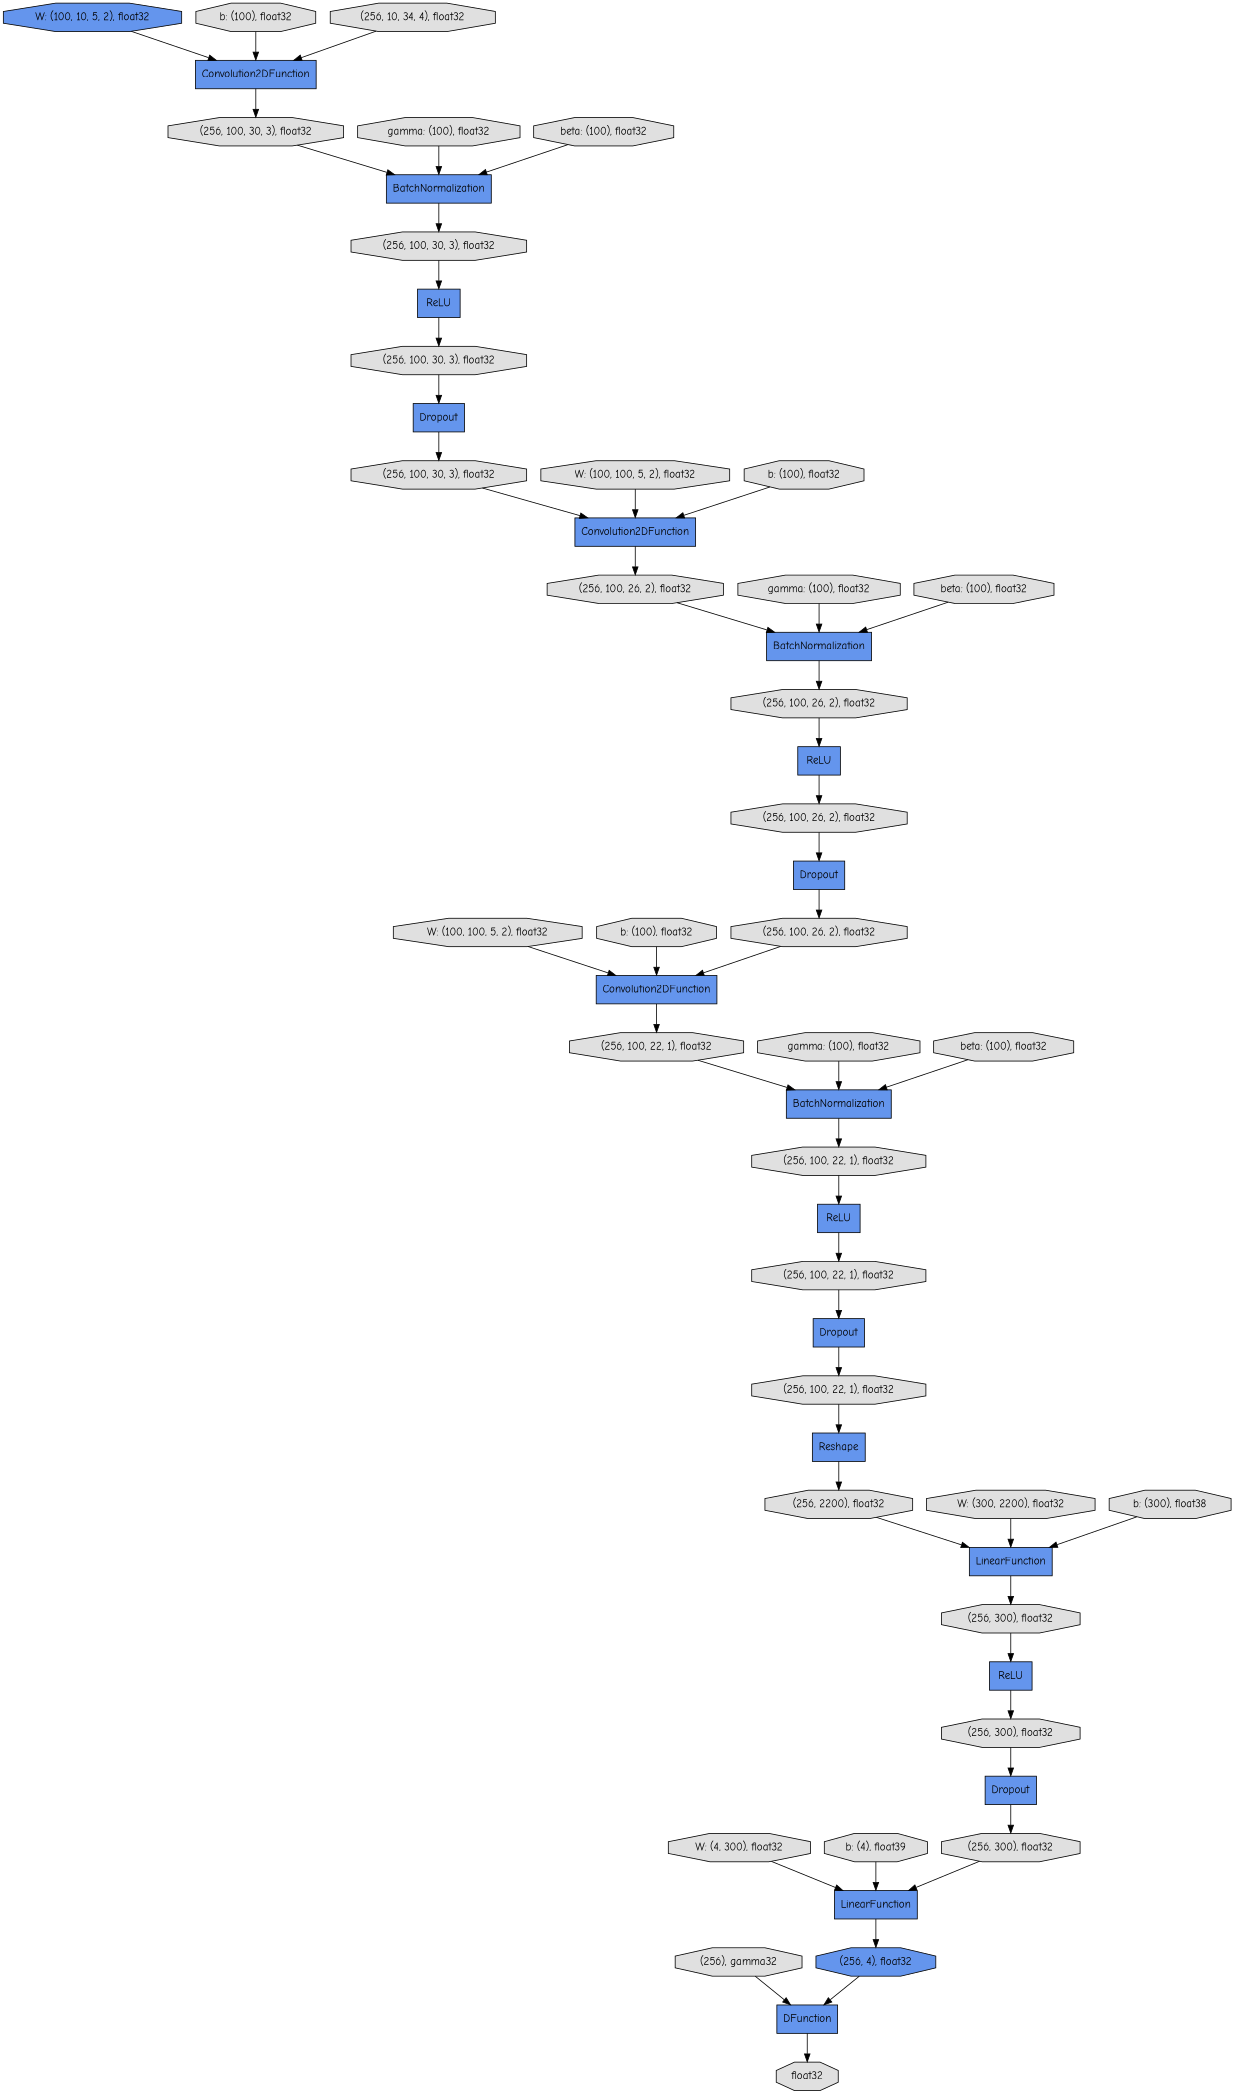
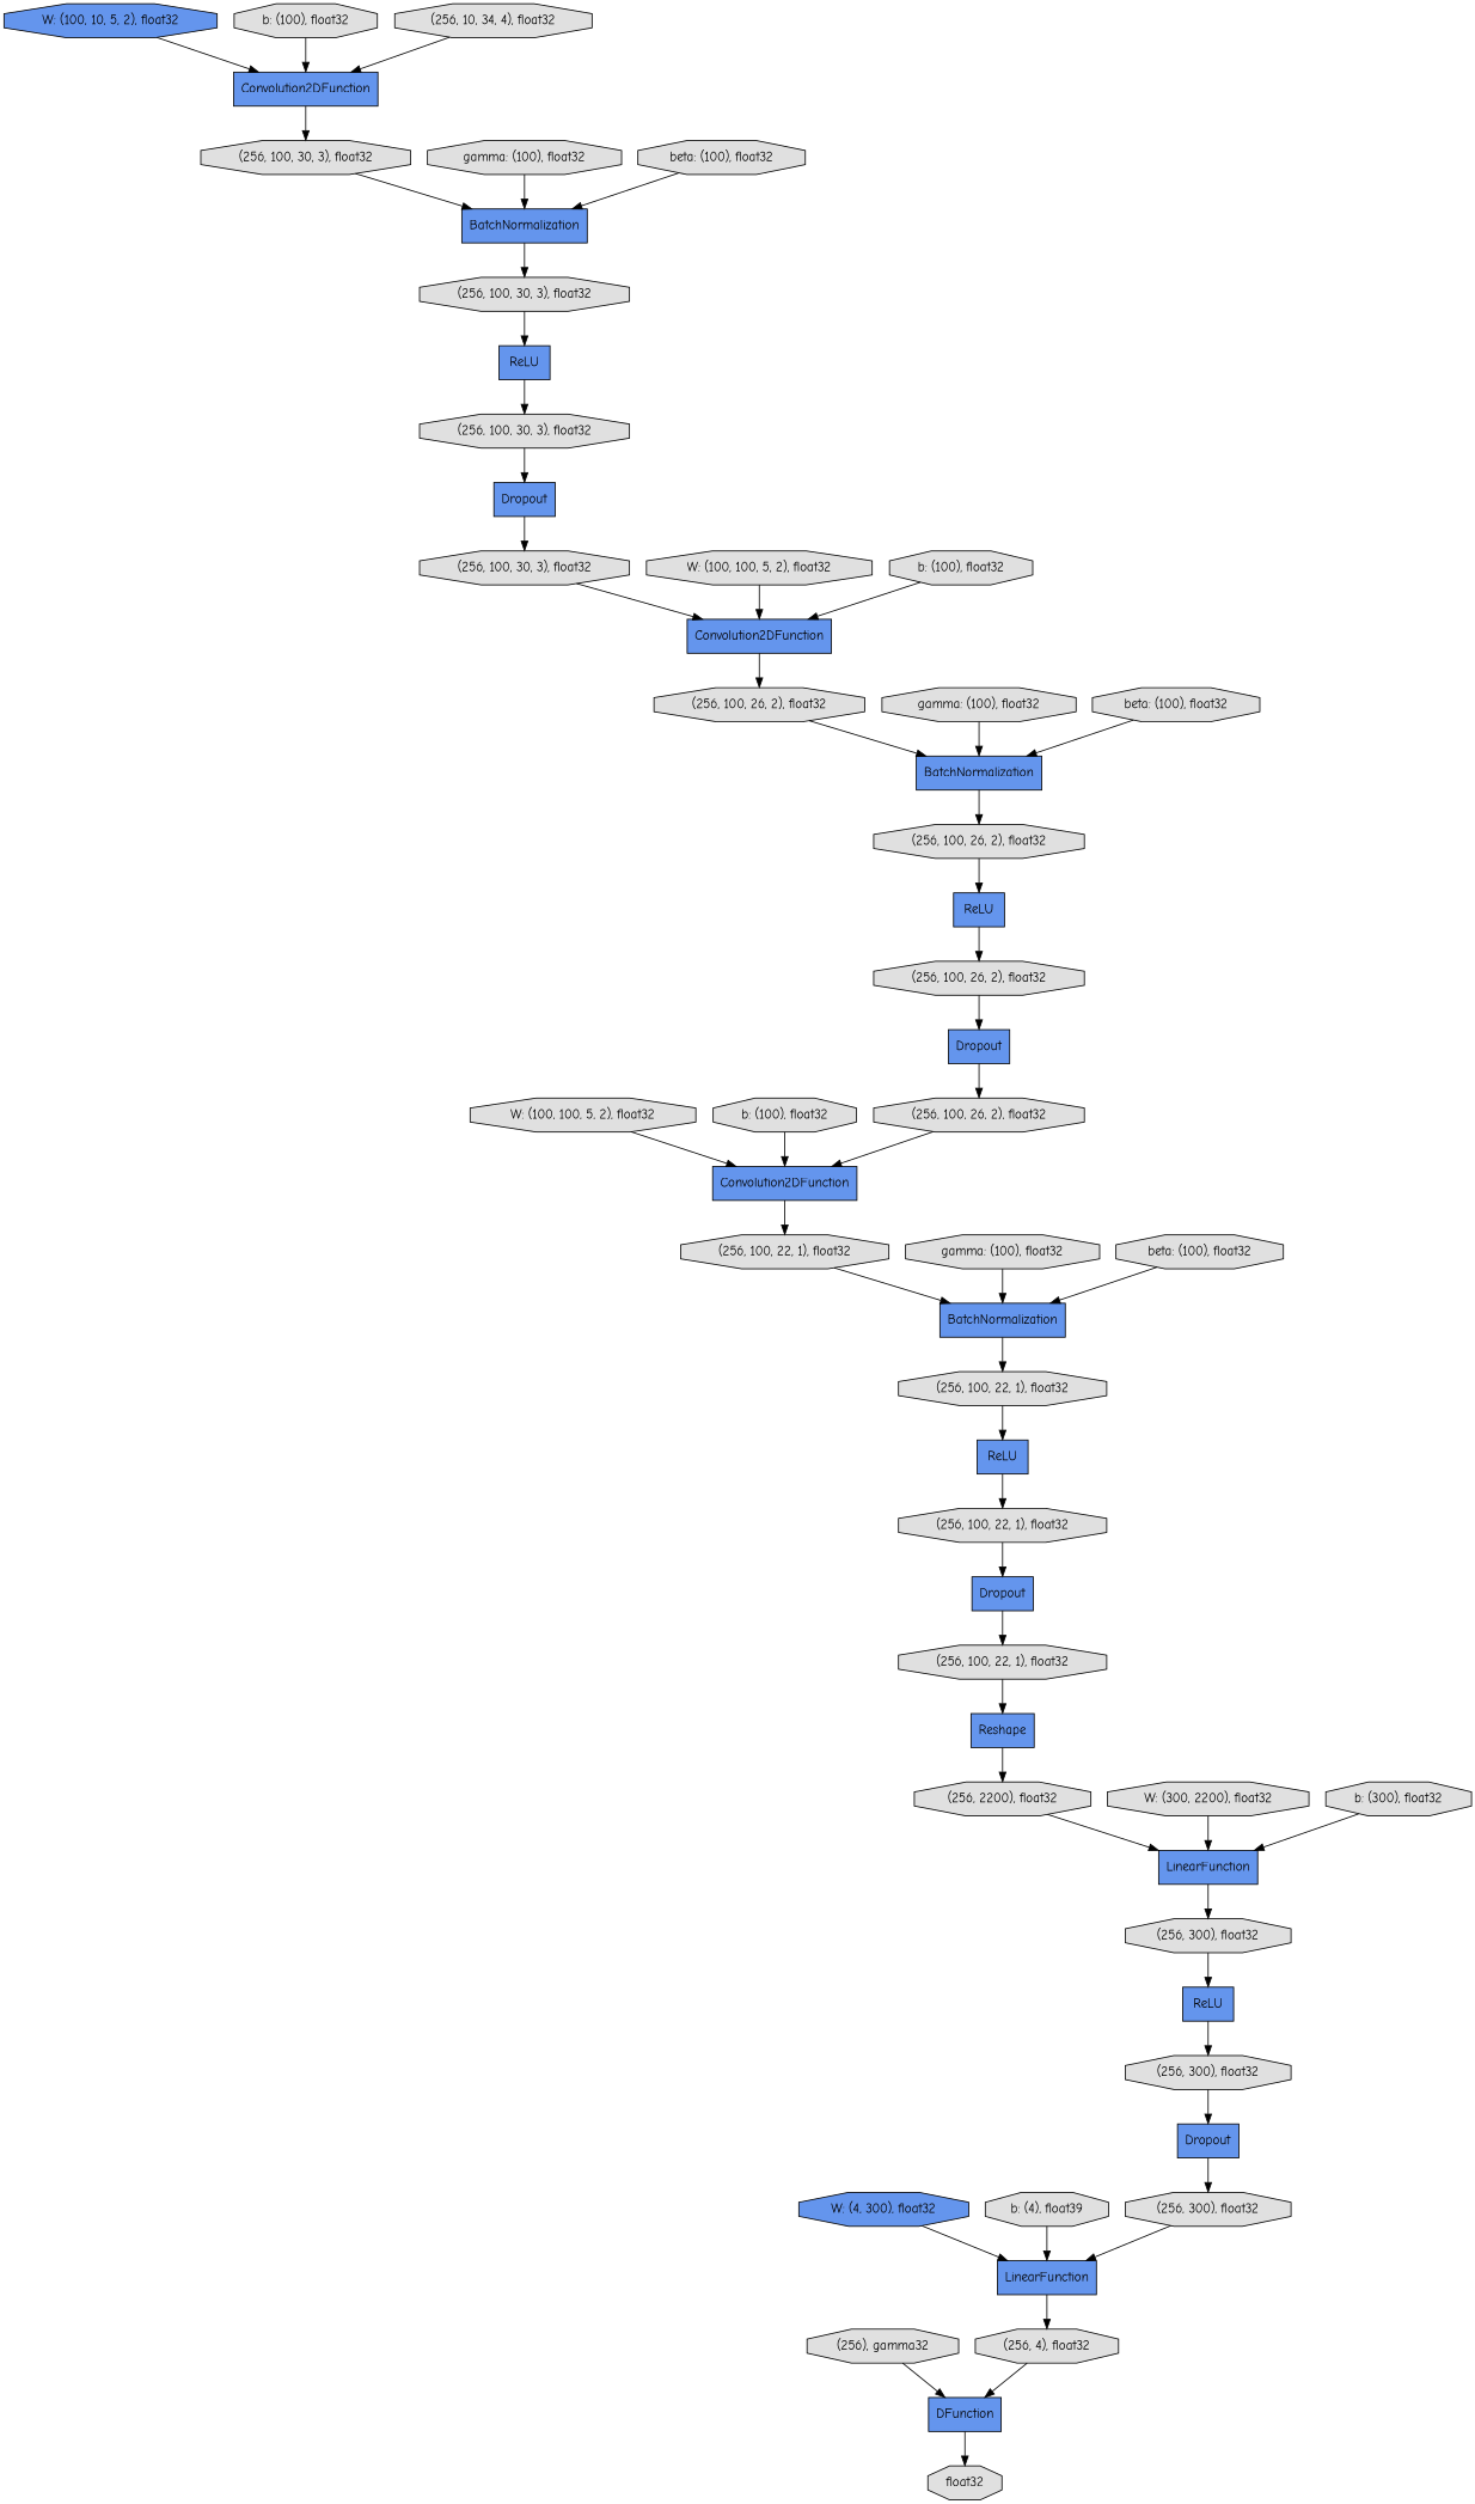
  digraph {
    fontname="Comic Neue"
    rankdir=TB
    node [fillcolor="#E0E0E0" fontname="Comic Neue" shape=octagon style=filled]
    edge [fontname="Comic Neue"]
    n1 [label="(256, 300), float32"]
    n2 [fillcolor="#6495ED" label=ReLU shape=record]
    n3 [label="(256, 300), float32"]
    n4 [fillcolor="#6495ED" label="W: (100, 10, 5, 2), float32"]
    n5 [fillcolor="#6495ED" label=Convolution2DFunction shape=record]
    n6 [label="(256, 100, 30, 3), float32"]
    n7 [fillcolor="#6495ED" label=Convolution2DFunction shape=record]
    n8 [label="(256, 100, 22, 1), float32"]
    n9 [fillcolor="#6495ED" label=BatchNormalization shape=record]
    n10 [fillcolor="#6495ED" label=ReLU shape=record]
    n11 [label="(256, 100, 22, 1), float32"]
    n12 [fillcolor="#6495ED" label=Dropout shape=record]
    n13 [fillcolor="#6495ED" label=Dropout shape=record]
    n14 [label="(256, 300), float32"]
    n15 [label="(256, 100, 30, 3), float32"]
    n16 [fillcolor="#6495ED" label=Convolution2DFunction shape=record]
    n17 [label="(256, 100, 26, 2), float32"]
    n18 [label="(256, 100, 22, 1), float32"]
    n19 [label="b: (100), float32"]
    n20 [label="gamma: (100), float32"]
    n21 [fillcolor="#6495ED" label=BatchNormalization shape=record]
    n22 [label="(256, 100, 26, 2), float32"]
    n23 [fillcolor="#6495ED" label=ReLU shape=record]
    n24 [label="W: (100, 100, 5, 2), float32"]
    n25 [fillcolor="#6495ED" label=BatchNormalization shape=record]
    n26 [label="(256, 100, 30, 3), float32"]
    n27 [fillcolor="#6495ED" label=ReLU shape=record]
    n28 [label="beta: (100), float32"]
    n29 [label="b: (100), float32"]
    n30 [fillcolor="#6495ED" label=LinearFunction shape=record]
-   n31 [fillcolor="#6495ED" label="(256, 4), float32"]
+   n31 [label="(256, 4), float32"]
    n32 [label="(256, 100, 22, 1), float32"]
    n33 [fillcolor="#6495ED" label=Reshape shape=record]
    n34 [label="(256, 100, 26, 2), float32"]
    n35 [fillcolor="#6495ED" label=Dropout shape=record]
    n36 [label="(256, 10, 34, 4), float32"]
    n37 [label="(256, 2200), float32"]
    n38 [fillcolor="#6495ED" label=LinearFunction shape=record]
    n39 [fillcolor="#6495ED" label=DFunction shape=record]
    n40 [label="(256, 100, 30, 3), float32"]
    n41 [fillcolor="#6495ED" label=Dropout shape=record]
    n42 [label="gamma: (100), float32"]
    n43 [label=float32]
    n44 [label="W: (300, 2200), float32"]
    n45 [label="(256, 100, 26, 2), float32"]
    n46 [label="beta: (100), float32"]
    n47 [label="(256), gamma32"]
-   n48 [label="b: (300), float38"]
-   n49 [label="W: (4, 300), float32"]
+   n48 [label="b: (300), float32"]
+   n49 [fillcolor="#6495ED" label="W: (4, 300), float32"]
    n50 [label="gamma: (100), float32"]
    n51 [label="W: (100, 100, 5, 2), float32"]
    n52 [label="b: (4), float39"]
    n53 [label="beta: (100), float32"]
    n54 [label="b: (100), float32"]
    n1 -> n2
    n2 -> n3
    n3 -> n13
    n4 -> n5
    n5 -> n6
    n6 -> n25
    n7 -> n8
    n8 -> n9
    n9 -> n18
    n10 -> n11
    n11 -> n12
    n12 -> n32
    n13 -> n14
    n14 -> n30
    n15 -> n16
    n16 -> n17
    n17 -> n21
    n18 -> n10
    n19 -> n5
    n20 -> n9
    n21 -> n22
    n22 -> n23
    n23 -> n34
    n24 -> n7
    n25 -> n26
    n26 -> n27
    n27 -> n40
    n28 -> n9
    n29 -> n7
    n30 -> n31
    n31 -> n39
    n32 -> n33
    n33 -> n37
    n34 -> n35
    n35 -> n45
    n36 -> n5
    n37 -> n38
    n38 -> n1
    n39 -> n43
    n40 -> n41
    n41 -> n15
    n42 -> n25
    n44 -> n38
    n45 -> n7
    n46 -> n25
    n47 -> n39
    n48 -> n38
    n49 -> n30
    n50 -> n21
    n51 -> n16
    n52 -> n30
    n53 -> n21
    n54 -> n16
  }
